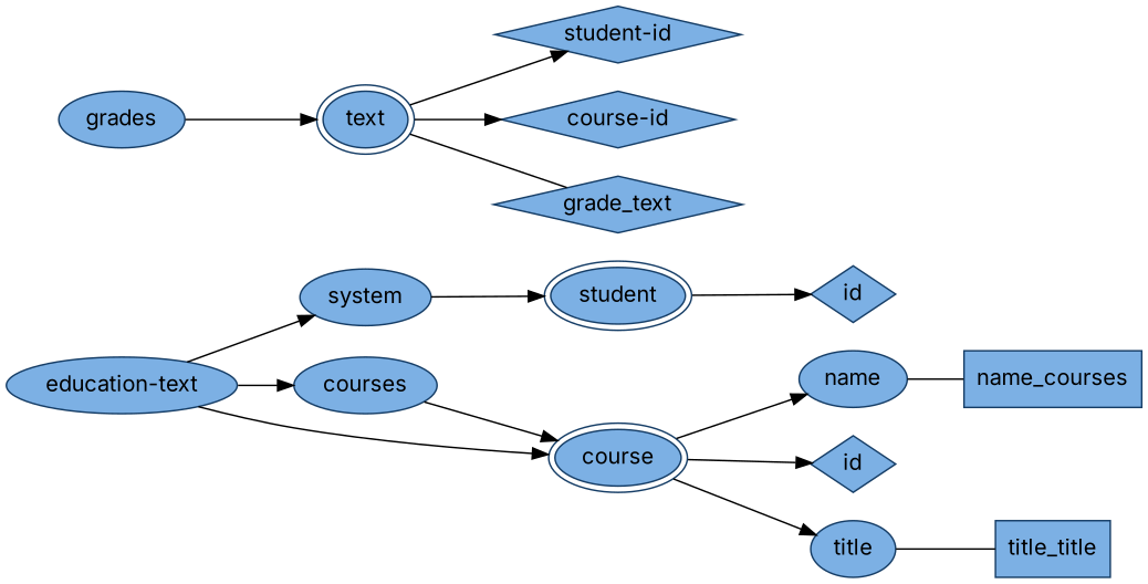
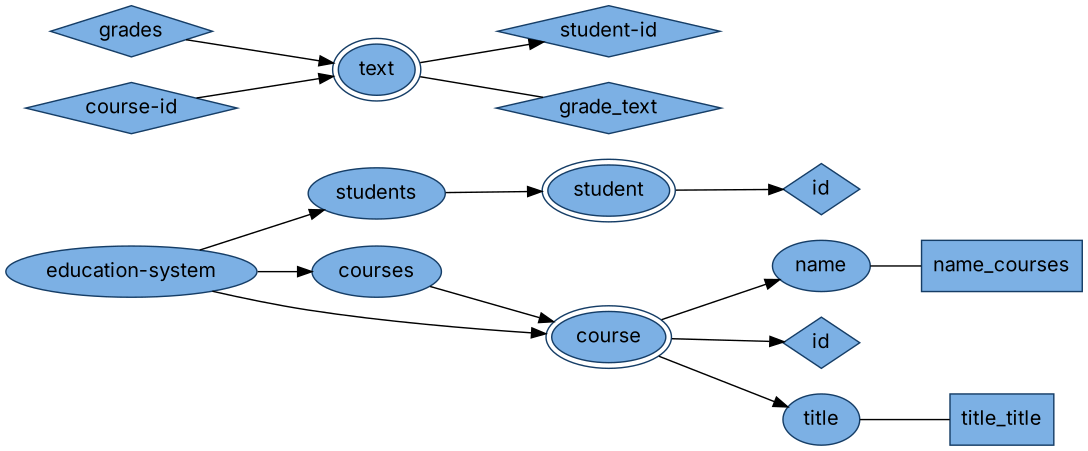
  digraph {
    fontname=Inter
    rankdir=LR
    node [color="#153d66" fillcolor="#7cb0e4" fontname=Inter peripheries=1 shape=ellipse style=filled]
    edge [arrowhead=normal fontname=Inter]
-   n1 [label="education-text"]
-   n2 [label=system]
+   n1 [label="education-system"]
+   n2 [label=students]
    n3 [label=student peripheries=2]
    n4 [label=id shape=diamond]
    n5 [label=name]
    n6 [label=name_courses shape=box]
    n7 [label=courses]
    n8 [label=course peripheries=2]
    n9 [label=id shape=diamond]
    n10 [label=title]
    n11 [label=title_title shape=box]
-   n12 [label=grades]
+   n12 [label=grades shape=diamond]
    n13 [label=text peripheries=2]
    n14 [label="student-id" shape=diamond]
    n15 [label="course-id" shape=diamond]
    grade_text [shape=diamond]
    subgraph sub_1 {
      n1
    }
    subgraph sub_2 {
      n2
    }
    subgraph sub_3 {
      n3
    }
    subgraph sub_4 {
      n4
    }
    subgraph sub_5 {
      n5
    }
    subgraph sub_6 {
      n6
    }
    subgraph sub_7 {
      n7
    }
    subgraph sub_8 {
      n8
    }
    subgraph sub_9 {
      n9
    }
    subgraph sub_10 {
      n10
    }
    subgraph sub_11 {
      n11
    }
    subgraph sub_12 {
      n12
    }
    subgraph sub_13 {
      n13
    }
    subgraph sub_14 {
      n14
    }
    subgraph sub_15 {
      n15
    }
    subgraph sub_16 {
      grade_text
    }
    n1 -> n2
    n1 -> n7
    n1 -> n8
    n2 -> n3
    n3 -> n4
    n5 -> n6 [arrowhead=none]
    n7 -> n8
    n8 -> n5
    n8 -> n9
    n8 -> n10
    n10 -> n11 [arrowhead=none]
    n12 -> n13
    n13 -> n14
-   n13 -> n15
+   n15 -> n13
    n13 -> grade_text [arrowhead=none]
  }
